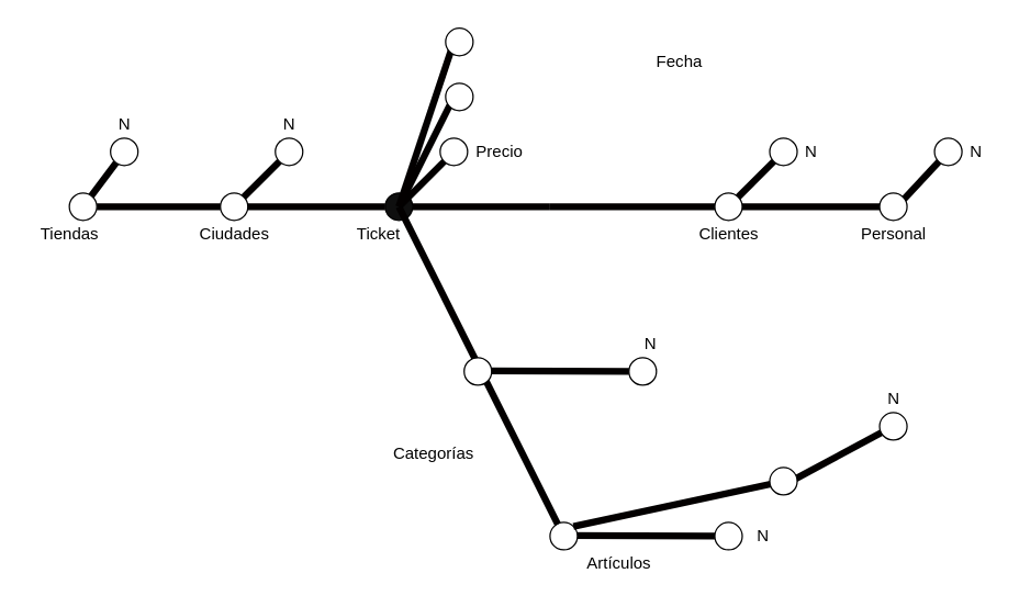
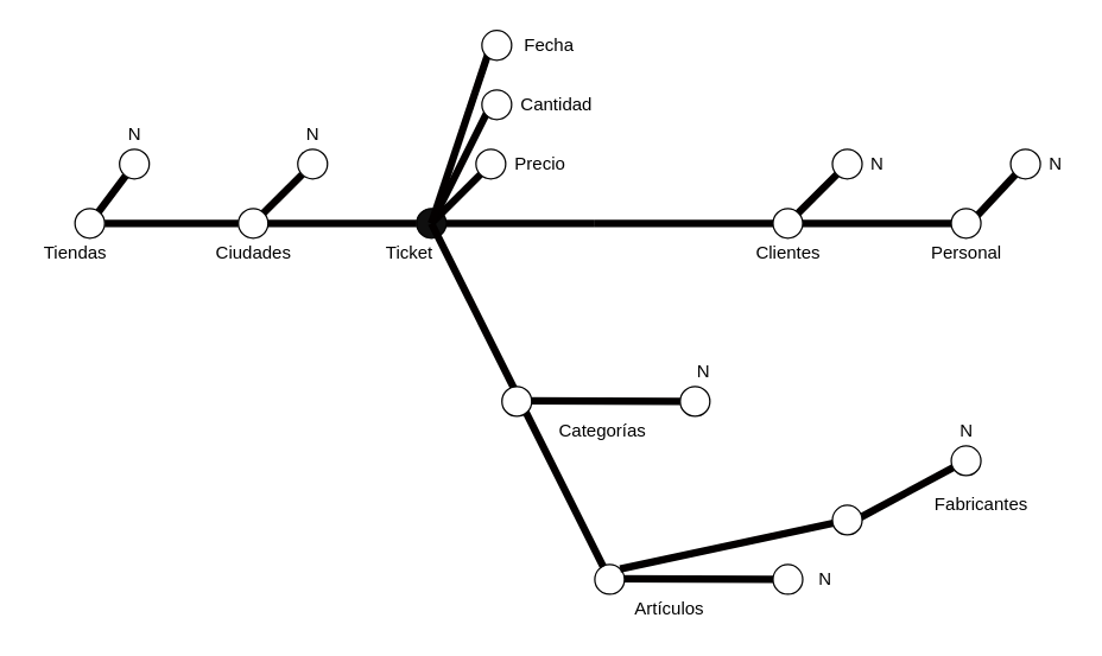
  <mxCell id="0" />
  <mxCell id="1" parent="0" />
  <mxCell id="2" value="" style="endArrow=none;html=1;rounded=0;fillColor=#a20025;strokeColor=#030000;strokeWidth=5;startArrow=none;" parent="1" target="54" edge="1"><mxGeometry width="50" height="50" relative="1" as="geometry"><mxPoint x="530" y="150" as="sourcePoint" /><mxPoint x="570" y="110" as="targetPoint" /></mxGeometry></mxCell>
  <mxCell id="3" value="" style="endArrow=none;html=1;rounded=0;fillColor=#a20025;strokeColor=#030000;strokeWidth=5;startArrow=none;" parent="1" target="19" edge="1"><mxGeometry width="50" height="50" relative="1" as="geometry"><mxPoint x="170" y="150" as="sourcePoint" /><mxPoint x="210" y="110" as="targetPoint" /></mxGeometry></mxCell>
  <mxCell id="4" value="" style="endArrow=none;html=1;rounded=0;fillColor=#a20025;strokeColor=#030000;strokeWidth=5;startArrow=none;" parent="1" source="19" edge="1"><mxGeometry width="50" height="50" relative="1" as="geometry"><mxPoint x="170" y="150" as="sourcePoint" /><mxPoint x="210" y="110" as="targetPoint" /></mxGeometry></mxCell>
  <mxCell id="5" value="" style="endArrow=none;html=1;rounded=0;fillColor=#a20025;strokeColor=#030000;strokeWidth=5;startArrow=none;" parent="1" target="18" edge="1"><mxGeometry width="50" height="50" relative="1" as="geometry"><mxPoint x="60" y="150" as="sourcePoint" /><mxPoint x="90" y="110" as="targetPoint" /></mxGeometry></mxCell>
  <mxCell id="6" value="" style="endArrow=none;html=1;rounded=0;fillColor=#a20025;strokeColor=#030000;strokeWidth=5;" parent="1" target="13" edge="1"><mxGeometry width="50" height="50" relative="1" as="geometry"><mxPoint x="50" y="150" as="sourcePoint" /><mxPoint x="690" y="150" as="targetPoint" /></mxGeometry></mxCell>
  <mxCell id="7" value="" style="ellipse;whiteSpace=wrap;html=1;aspect=fixed;" parent="1" vertex="1"><mxGeometry x="160" y="140" width="20" height="20" as="geometry" /></mxCell>
  <mxCell id="8" value="" style="endArrow=none;html=1;rounded=0;fillColor=#a20025;strokeColor=#030000;strokeWidth=5;startArrow=none;" parent="1" source="13" target="7" edge="1"><mxGeometry width="50" height="50" relative="1" as="geometry"><mxPoint x="70" y="150" as="sourcePoint" /><mxPoint x="690" y="150" as="targetPoint" /></mxGeometry></mxCell>
  <mxCell id="9" value="" style="ellipse;whiteSpace=wrap;html=1;aspect=fixed;fillColor=#0F0F0F;" parent="1" vertex="1"><mxGeometry x="280" y="140" width="20" height="20" as="geometry" /></mxCell>
  <mxCell id="10" value="" style="endArrow=none;html=1;rounded=0;fillColor=#a20025;strokeColor=#030000;strokeWidth=5;startArrow=none;" parent="1" source="7" target="9" edge="1"><mxGeometry width="50" height="50" relative="1" as="geometry"><mxPoint x="180" y="150" as="sourcePoint" /><mxPoint x="690" y="150" as="targetPoint" /></mxGeometry></mxCell>
  <mxCell id="11" value="" style="endArrow=none;html=1;rounded=0;fillColor=#a20025;strokeColor=#030000;strokeWidth=5;startArrow=none;" parent="1" target="17" edge="1"><mxGeometry width="50" height="50" relative="1" as="geometry"><mxPoint x="400" y="150" as="sourcePoint" /><mxPoint x="690" y="150" as="targetPoint" /></mxGeometry></mxCell>
  <mxCell id="12" value="" style="endArrow=none;html=1;rounded=0;fillColor=#a20025;strokeColor=#030000;strokeWidth=5;startArrow=none;" parent="1" source="18" edge="1"><mxGeometry width="50" height="50" relative="1" as="geometry"><mxPoint x="60" y="150" as="sourcePoint" /><mxPoint x="90" y="110" as="targetPoint" /></mxGeometry></mxCell>
  <mxCell id="13" value="" style="ellipse;whiteSpace=wrap;html=1;aspect=fixed;" parent="1" vertex="1"><mxGeometry x="50" y="140" width="20" height="20" as="geometry" /></mxCell>
  <mxCell id="14" value="" style="endArrow=none;html=1;rounded=0;fillColor=#a20025;strokeColor=#030000;strokeWidth=5;startArrow=none;" parent="1" source="20" edge="1"><mxGeometry width="50" height="50" relative="1" as="geometry"><mxPoint x="290" y="150" as="sourcePoint" /><mxPoint x="330" y="110" as="targetPoint" /></mxGeometry></mxCell>
  <mxCell id="15" value="" style="endArrow=none;html=1;rounded=0;fillColor=#a20025;strokeColor=#030000;strokeWidth=5;startArrow=none;" parent="1" source="9" edge="1"><mxGeometry width="50" height="50" relative="1" as="geometry"><mxPoint x="300" y="150" as="sourcePoint" /><mxPoint x="400" y="150" as="targetPoint" /></mxGeometry></mxCell>
  <mxCell id="16" value="" style="endArrow=none;html=1;rounded=0;fillColor=#a20025;strokeColor=#030000;strokeWidth=5;startArrow=none;" parent="1" source="54" edge="1"><mxGeometry width="50" height="50" relative="1" as="geometry"><mxPoint x="530" y="150" as="sourcePoint" /><mxPoint x="570" y="110" as="targetPoint" /></mxGeometry></mxCell>
  <mxCell id="17" value="" style="ellipse;whiteSpace=wrap;html=1;aspect=fixed;" parent="1" vertex="1"><mxGeometry x="520" y="140" width="20" height="20" as="geometry" /></mxCell>
  <mxCell id="18" value="" style="ellipse;whiteSpace=wrap;html=1;aspect=fixed;" parent="1" vertex="1"><mxGeometry x="80" y="100" width="20" height="20" as="geometry" /></mxCell>
  <mxCell id="19" value="" style="ellipse;whiteSpace=wrap;html=1;aspect=fixed;" parent="1" vertex="1"><mxGeometry x="200" y="100" width="20" height="20" as="geometry" /></mxCell>
  <mxCell id="20" value="" style="ellipse;whiteSpace=wrap;html=1;aspect=fixed;" parent="1" vertex="1"><mxGeometry x="320" y="100" width="20" height="20" as="geometry" /></mxCell>
  <mxCell id="21" value="" style="endArrow=none;html=1;rounded=0;fillColor=#a20025;strokeColor=#030000;strokeWidth=5;startArrow=none;" parent="1" target="20" edge="1"><mxGeometry width="50" height="50" relative="1" as="geometry"><mxPoint x="290" y="150" as="sourcePoint" /><mxPoint x="330" y="110" as="targetPoint" /></mxGeometry></mxCell>
  <mxCell id="22" value="" style="endArrow=none;html=1;rounded=0;fillColor=#a20025;strokeColor=#030000;strokeWidth=5;startArrow=none;" parent="1" edge="1"><mxGeometry width="50" height="50" relative="1" as="geometry"><mxPoint x="290" y="150" as="sourcePoint" /><mxPoint x="410" y="390" as="targetPoint" /></mxGeometry></mxCell>
  <mxCell id="23" value="" style="endArrow=none;html=1;rounded=0;fillColor=#a20025;strokeColor=#030000;strokeWidth=5;startArrow=none;" parent="1" source="25" edge="1"><mxGeometry width="50" height="50" relative="1" as="geometry"><mxPoint x="351.5" y="269.58" as="sourcePoint" /><mxPoint x="467.5" y="270" as="targetPoint" /></mxGeometry></mxCell>
  <mxCell id="24" value="" style="endArrow=none;html=1;rounded=0;fillColor=#a20025;strokeColor=#030000;strokeWidth=5;startArrow=none;" parent="1" source="28" edge="1"><mxGeometry width="50" height="50" relative="1" as="geometry"><mxPoint x="410" y="389.58" as="sourcePoint" /><mxPoint x="530" y="390" as="targetPoint" /></mxGeometry></mxCell>
  <mxCell id="25" value="" style="ellipse;whiteSpace=wrap;html=1;aspect=fixed;" parent="1" vertex="1"><mxGeometry x="457.5" y="260" width="20" height="20" as="geometry" /></mxCell>
  <mxCell id="26" value="" style="endArrow=none;html=1;rounded=0;fillColor=#a20025;strokeColor=#030000;strokeWidth=5;startArrow=none;" parent="1" target="25" edge="1"><mxGeometry width="50" height="50" relative="1" as="geometry"><mxPoint x="351.5" y="269.58" as="sourcePoint" /><mxPoint x="467.5" y="270" as="targetPoint" /></mxGeometry></mxCell>
  <mxCell id="27" value="" style="ellipse;whiteSpace=wrap;html=1;aspect=fixed;" parent="1" vertex="1"><mxGeometry x="337.5" y="260" width="20" height="20" as="geometry" /></mxCell>
  <mxCell id="28" value="" style="ellipse;whiteSpace=wrap;html=1;aspect=fixed;" parent="1" vertex="1"><mxGeometry x="520" y="380" width="20" height="20" as="geometry" /></mxCell>
  <mxCell id="29" value="" style="endArrow=none;html=1;rounded=0;fillColor=#a20025;strokeColor=#030000;strokeWidth=5;startArrow=none;" parent="1" target="28" edge="1"><mxGeometry width="50" height="50" relative="1" as="geometry"><mxPoint x="410" y="389.58" as="sourcePoint" /><mxPoint x="530" y="390" as="targetPoint" /></mxGeometry></mxCell>
  <mxCell id="30" value="" style="ellipse;whiteSpace=wrap;html=1;aspect=fixed;" parent="1" vertex="1"><mxGeometry x="400" y="380" width="20" height="20" as="geometry" /></mxCell>
  <mxCell id="31" value="N" style="text;html=1;align=center;verticalAlign=middle;resizable=0;points=[];autosize=1;strokeColor=none;fillColor=none;" parent="1" vertex="1"><mxGeometry x="80" y="80" width="20" height="20" as="geometry" /></mxCell>
  <mxCell id="32" value="N" style="text;html=1;align=center;verticalAlign=middle;resizable=0;points=[];autosize=1;strokeColor=none;fillColor=none;" parent="1" vertex="1"><mxGeometry x="200" y="80" width="20" height="20" as="geometry" /></mxCell>
  <mxCell id="33" value="Tiendas" style="text;html=1;align=center;verticalAlign=middle;resizable=0;points=[];autosize=1;strokeColor=none;fillColor=none;" parent="1" vertex="1"><mxGeometry x="20" y="160" width="60" height="20" as="geometry" /></mxCell>
  <mxCell id="34" value="Ciudades" style="text;html=1;align=center;verticalAlign=middle;resizable=0;points=[];autosize=1;strokeColor=none;fillColor=none;" parent="1" vertex="1"><mxGeometry x="135" y="160" width="70" height="20" as="geometry" /></mxCell>
  <mxCell id="35" value="Ticket" style="text;html=1;align=center;verticalAlign=middle;resizable=0;points=[];autosize=1;strokeColor=none;fillColor=none;" parent="1" vertex="1"><mxGeometry x="250" y="160" width="50" height="20" as="geometry" /></mxCell>
  <mxCell id="36" value="" style="endArrow=none;html=1;rounded=0;fillColor=#a20025;strokeColor=#030000;strokeWidth=5;startArrow=none;" parent="1" source="52" edge="1"><mxGeometry width="50" height="50" relative="1" as="geometry"><mxPoint x="550" y="149.58" as="sourcePoint" /><mxPoint x="650" y="149.58" as="targetPoint" /></mxGeometry></mxCell>
  <mxCell id="37" value="" style="endArrow=none;html=1;rounded=0;fillColor=#a20025;strokeColor=#030000;strokeWidth=5;startArrow=none;" parent="1" source="17" target="52" edge="1"><mxGeometry width="50" height="50" relative="1" as="geometry"><mxPoint x="540" y="150" as="sourcePoint" /><mxPoint x="650" y="149.58" as="targetPoint" /></mxGeometry></mxCell>
  <mxCell id="38" value="" style="endArrow=none;html=1;rounded=0;fillColor=#a20025;strokeColor=#030000;strokeWidth=5;startArrow=none;" parent="1" source="39" edge="1"><mxGeometry width="50" height="50" relative="1" as="geometry"><mxPoint x="650" y="152.93" as="sourcePoint" /><mxPoint x="690" y="110" as="targetPoint" /></mxGeometry></mxCell>
  <mxCell id="39" value="" style="ellipse;whiteSpace=wrap;html=1;aspect=fixed;" parent="1" vertex="1"><mxGeometry x="680" y="100" width="20" height="20" as="geometry" /></mxCell>
  <mxCell id="40" value="" style="endArrow=none;html=1;rounded=0;fillColor=#a20025;strokeColor=#030000;strokeWidth=5;startArrow=none;" parent="1" target="39" edge="1"><mxGeometry width="50" height="50" relative="1" as="geometry"><mxPoint x="650" y="152.93" as="sourcePoint" /><mxPoint x="690" y="110" as="targetPoint" /></mxGeometry></mxCell>
- <mxCell id="41" value="Categorías" style="text;html=1;align=center;verticalAlign=middle;resizable=0;points=[];autosize=1;strokeColor=none;fillColor=none;" parent="1" vertex="1"><mxGeometry x="280" y="320" width="70" height="20" as="geometry" /></mxCell>
+ <mxCell id="41" value="Categorías" style="text;html=1;align=center;verticalAlign=middle;resizable=0;points=[];autosize=1;strokeColor=none;fillColor=none;" parent="1" vertex="1"><mxGeometry x="370" y="280" width="70" height="20" as="geometry" /></mxCell>
  <mxCell id="42" value="Artículos" style="text;html=1;align=center;verticalAlign=middle;resizable=0;points=[];autosize=1;strokeColor=none;fillColor=none;" parent="1" vertex="1"><mxGeometry x="420" y="400" width="60" height="20" as="geometry" /></mxCell>
  <mxCell id="43" value="" style="ellipse;whiteSpace=wrap;html=1;aspect=fixed;" parent="1" vertex="1"><mxGeometry x="640" y="300" width="20" height="20" as="geometry" /></mxCell>
  <mxCell id="44" value="" style="endArrow=none;html=1;rounded=0;fillColor=#a20025;strokeColor=#030000;strokeWidth=5;startArrow=none;exitX=1;exitY=0;exitDx=0;exitDy=0;" parent="1" source="30" edge="1"><mxGeometry width="50" height="50" relative="1" as="geometry"><mxPoint x="430" y="340" as="sourcePoint" /><mxPoint x="570" y="350" as="targetPoint" /></mxGeometry></mxCell>
  <mxCell id="45" value="" style="endArrow=none;html=1;rounded=0;fillColor=#a20025;strokeColor=#030000;strokeWidth=5;startArrow=none;exitX=1;exitY=0;exitDx=0;exitDy=0;" parent="1" target="43" edge="1"><mxGeometry width="50" height="50" relative="1" as="geometry"><mxPoint x="570.001" y="352.929" as="sourcePoint" /><mxPoint x="712.93" y="320" as="targetPoint" /></mxGeometry></mxCell>
  <mxCell id="46" value="" style="ellipse;whiteSpace=wrap;html=1;aspect=fixed;" parent="1" vertex="1"><mxGeometry x="560" y="340" width="20" height="20" as="geometry" /></mxCell>
  <mxCell id="47" value="N" style="text;html=1;align=center;verticalAlign=middle;resizable=0;points=[];autosize=1;strokeColor=none;fillColor=none;" parent="1" vertex="1"><mxGeometry x="545" y="380" width="20" height="20" as="geometry" /></mxCell>
+ <mxCell id="48" value="Fabricantes" style="text;html=1;align=center;verticalAlign=middle;resizable=0;points=[];autosize=1;strokeColor=none;fillColor=none;" parent="1" vertex="1"><mxGeometry x="620" y="330" width="80" height="20" as="geometry" /></mxCell>
  <mxCell id="49" value="N" style="text;html=1;align=center;verticalAlign=middle;resizable=0;points=[];autosize=1;strokeColor=none;fillColor=none;" parent="1" vertex="1"><mxGeometry x="640" y="280" width="20" height="20" as="geometry" /></mxCell>
  <mxCell id="50" value="N" style="text;html=1;align=center;verticalAlign=middle;resizable=0;points=[];autosize=1;strokeColor=none;fillColor=none;" parent="1" vertex="1"><mxGeometry x="462.5" y="240" width="20" height="20" as="geometry" /></mxCell>
- <mxCell id="51" value="Fecha" style="text;html=1;align=center;verticalAlign=middle;resizable=0;points=[];autosize=1;strokeColor=none;fillColor=none;" parent="1" vertex="1"><mxGeometry x="469" y="35" width="50" height="20" as="geometry" /></mxCell>
+ <mxCell id="51" value="Fecha" style="text;html=1;align=center;verticalAlign=middle;resizable=0;points=[];autosize=1;strokeColor=none;fillColor=none;" parent="1" vertex="1"><mxGeometry x="344" y="20" width="50" height="20" as="geometry" /></mxCell>
  <mxCell id="52" value="" style="ellipse;whiteSpace=wrap;html=1;aspect=fixed;" parent="1" vertex="1"><mxGeometry x="640" y="140" width="20" height="20" as="geometry" /></mxCell>
  <mxCell id="53" value="" style="endArrow=none;html=1;rounded=0;fillColor=#a20025;strokeColor=#030000;strokeWidth=5;startArrow=none;" parent="1" edge="1"><mxGeometry width="50" height="50" relative="1" as="geometry"><mxPoint x="530" y="70" as="sourcePoint" /><mxPoint x="530" y="70" as="targetPoint" /></mxGeometry></mxCell>
  <mxCell id="54" value="" style="ellipse;whiteSpace=wrap;html=1;aspect=fixed;" parent="1" vertex="1"><mxGeometry x="560" y="100" width="20" height="20" as="geometry" /></mxCell>
  <mxCell id="55" value="Clientes" style="text;html=1;align=center;verticalAlign=middle;resizable=0;points=[];autosize=1;strokeColor=none;fillColor=none;" parent="1" vertex="1"><mxGeometry x="500" y="160" width="60" height="20" as="geometry" /></mxCell>
  <mxCell id="56" value="Personal" style="text;html=1;align=center;verticalAlign=middle;resizable=0;points=[];autosize=1;strokeColor=none;fillColor=none;" parent="1" vertex="1"><mxGeometry x="620" y="160" width="60" height="20" as="geometry" /></mxCell>
  <mxCell id="57" value="N" style="text;html=1;align=center;verticalAlign=middle;resizable=0;points=[];autosize=1;strokeColor=none;fillColor=none;" parent="1" vertex="1"><mxGeometry x="700" y="100" width="20" height="20" as="geometry" /></mxCell>
+ <mxCell id="58" value="Cantidad" style="text;html=1;align=center;verticalAlign=middle;resizable=0;points=[];autosize=1;strokeColor=none;fillColor=none;" parent="1" vertex="1"><mxGeometry x="344" y="60" width="60" height="20" as="geometry" /></mxCell>
  <mxCell id="59" value="Precio" style="text;html=1;align=center;verticalAlign=middle;resizable=0;points=[];autosize=1;strokeColor=none;fillColor=none;" parent="1" vertex="1"><mxGeometry x="337.5" y="100" width="50" height="20" as="geometry" /></mxCell>
  <mxCell id="60" value="" style="endArrow=none;html=1;rounded=0;fillColor=#a20025;strokeColor=#030000;strokeWidth=5;startArrow=none;" parent="1" edge="1"><mxGeometry width="50" height="50" relative="1" as="geometry"><mxPoint x="290" y="150" as="sourcePoint" /><mxPoint x="330" y="70" as="targetPoint" /></mxGeometry></mxCell>
  <mxCell id="61" value="" style="endArrow=none;html=1;rounded=0;fillColor=#a20025;strokeColor=#030000;strokeWidth=5;startArrow=none;" parent="1" edge="1"><mxGeometry width="50" height="50" relative="1" as="geometry"><mxPoint x="290" y="150" as="sourcePoint" /><mxPoint x="330" y="30" as="targetPoint" /></mxGeometry></mxCell>
  <mxCell id="62" value="" style="ellipse;whiteSpace=wrap;html=1;aspect=fixed;" parent="1" vertex="1"><mxGeometry x="324" y="60" width="20" height="20" as="geometry" /></mxCell>
  <mxCell id="63" value="" style="ellipse;whiteSpace=wrap;html=1;aspect=fixed;" parent="1" vertex="1"><mxGeometry x="324" y="20" width="20" height="20" as="geometry" /></mxCell>
  <mxCell id="64" value="N" style="text;html=1;align=center;verticalAlign=middle;resizable=0;points=[];autosize=1;strokeColor=none;fillColor=none;" vertex="1" parent="1"><mxGeometry x="580" y="100" width="20" height="20" as="geometry" /></mxCell>
